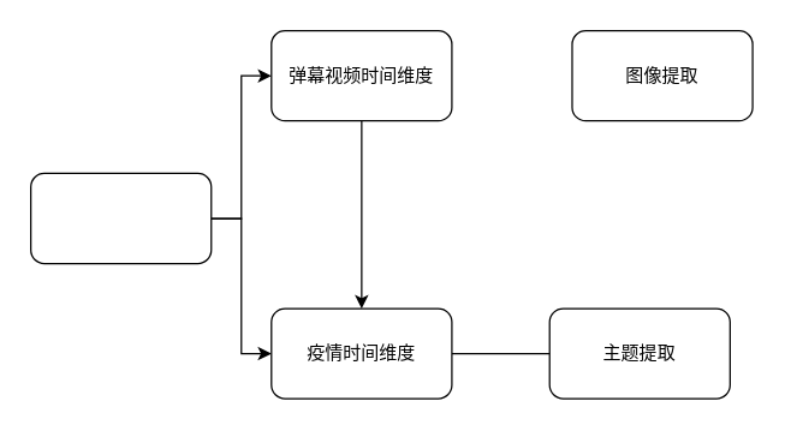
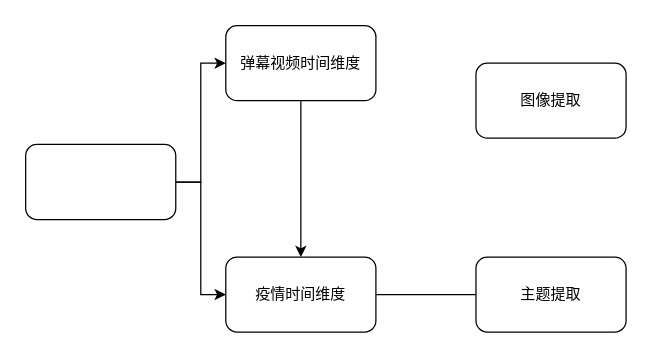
  <mxCell id="0" />
  <mxCell id="1" parent="0" />
  <mxCell id="2" value="" style="edgeStyle=orthogonalEdgeStyle;rounded=0;orthogonalLoop=1;jettySize=auto;html=1;entryX=0;entryY=0.5;entryDx=0;entryDy=0;" edge="1" parent="1" source="4" target="6"><mxGeometry relative="1" as="geometry"><Array as="points"><mxPoint x="160" y="145" /><mxPoint x="160" y="50" /></Array></mxGeometry></mxCell>
  <mxCell id="3" value="" style="edgeStyle=orthogonalEdgeStyle;rounded=0;orthogonalLoop=1;jettySize=auto;html=1;entryX=0;entryY=0.5;entryDx=0;entryDy=0;" edge="1" parent="1" source="4" target="8"><mxGeometry relative="1" as="geometry" /></mxCell>
  <mxCell id="4" value="" style="rounded=1;whiteSpace=wrap;html=1;" vertex="1" parent="1"><mxGeometry x="20" y="115" width="120" height="60" as="geometry" /></mxCell>
  <mxCell id="5" value="" style="edgeStyle=orthogonalEdgeStyle;rounded=0;orthogonalLoop=1;jettySize=auto;html=1;" edge="1" parent="1" source="6" target="8"><mxGeometry relative="1" as="geometry" /></mxCell>
  <mxCell id="6" value="弹幕视频时间维度" style="rounded=1;whiteSpace=wrap;html=1;" vertex="1" parent="1"><mxGeometry x="180" y="20" width="120" height="60" as="geometry" /></mxCell>
  <mxCell id="7" value="" style="edgeStyle=orthogonalEdgeStyle;rounded=0;orthogonalLoop=1;jettySize=auto;html=1;endArrow=none;" edge="1" parent="1" source="8" target="9"><mxGeometry relative="1" as="geometry" /></mxCell>
  <mxCell id="8" value="疫情时间维度" style="rounded=1;whiteSpace=wrap;html=1;" vertex="1" parent="1"><mxGeometry x="180" y="205" width="120" height="60" as="geometry" /></mxCell>
- <mxCell id="9" value="主题提取" style="rounded=1;whiteSpace=wrap;html=1;" vertex="1" parent="1"><mxGeometry x="365" y="205" width="120" height="60" as="geometry" /></mxCell>
- <mxCell id="10" value="图像提取" style="rounded=1;whiteSpace=wrap;html=1;" vertex="1" parent="1"><mxGeometry x="380" y="20" width="120" height="60" as="geometry" /></mxCell>
+ <mxCell id="9" value="主题提取" style="rounded=1;whiteSpace=wrap;html=1;" vertex="1" parent="1"><mxGeometry x="380" y="205" width="120" height="60" as="geometry" /></mxCell>
+ <mxCell id="10" value="图像提取" style="rounded=1;whiteSpace=wrap;html=1;" vertex="1" parent="1"><mxGeometry x="380" y="50" width="120" height="60" as="geometry" /></mxCell>
